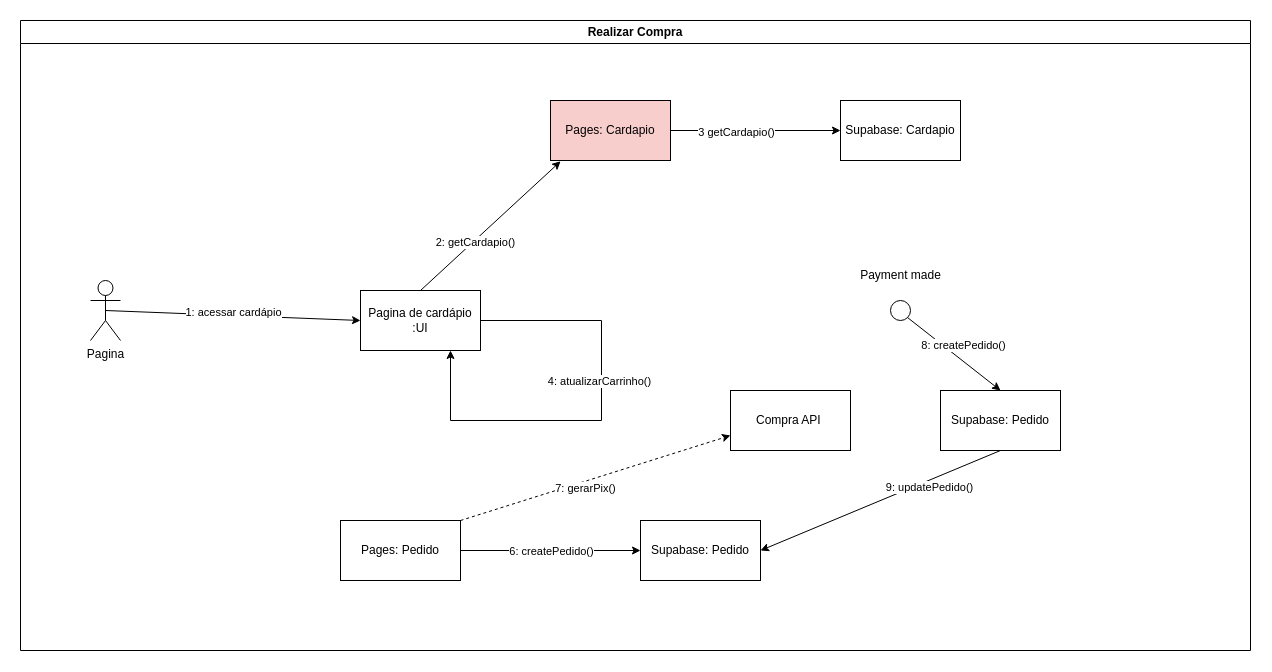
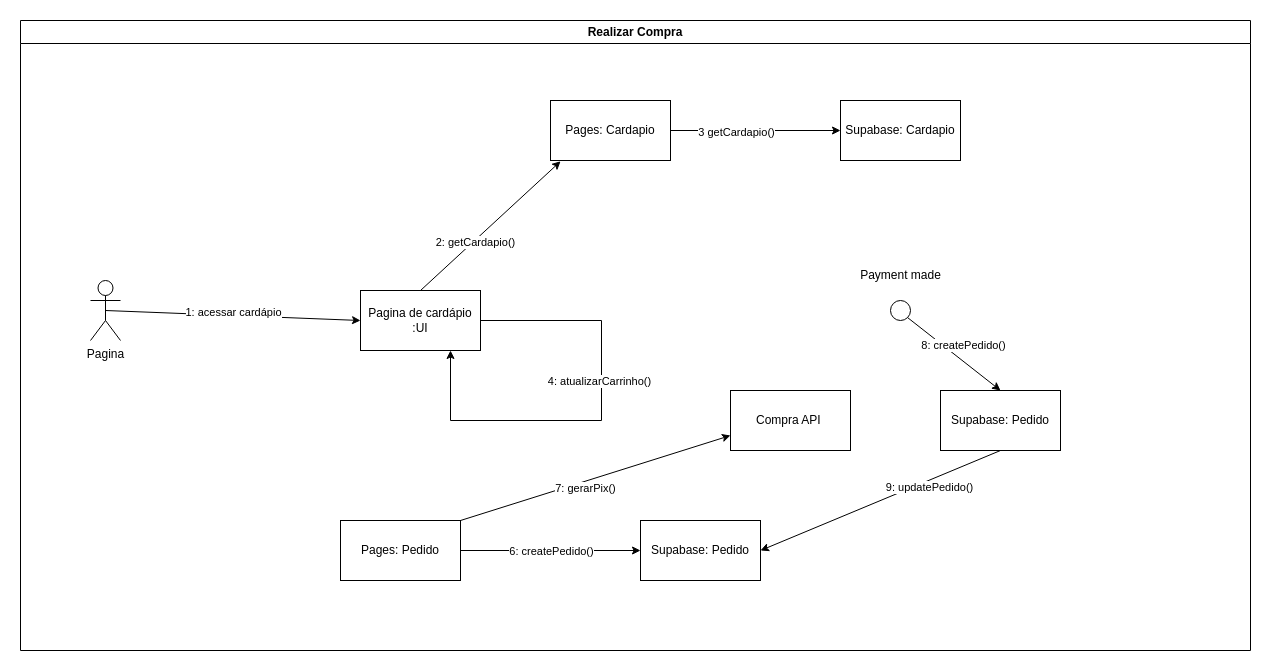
  <mxCell id="0" />
  <mxCell id="1" parent="0" />
  <mxCell id="2" value="Realizar Compra" style="swimlane;whiteSpace=wrap;html=1;" vertex="1" parent="1"><mxGeometry x="20" y="20" width="1230" height="630" as="geometry" /></mxCell>
  <mxCell id="3" value="Pagina" style="shape=umlActor;verticalLabelPosition=bottom;verticalAlign=top;html=1;outlineConnect=0;" vertex="1" parent="2"><mxGeometry x="70" y="260" width="30" height="60" as="geometry" /></mxCell>
  <mxCell id="4" style="edgeStyle=orthogonalEdgeStyle;rounded=0;orthogonalLoop=1;jettySize=auto;html=1;entryX=0.75;entryY=1;entryDx=0;entryDy=0;" edge="1" parent="2" source="6" target="6"><mxGeometry relative="1" as="geometry"><mxPoint x="580" y="400" as="targetPoint" /><Array as="points"><mxPoint x="581" y="300" /><mxPoint x="581" y="400" /><mxPoint x="430" y="400" /></Array></mxGeometry></mxCell>
  <mxCell id="5" value="4: atualizarCarrinho()" style="edgeLabel;html=1;align=center;verticalAlign=middle;resizable=0;points=[];" connectable="0" vertex="1" parent="4"><mxGeometry x="-0.364" y="-3" relative="1" as="geometry"><mxPoint y="40" as="offset" /></mxGeometry></mxCell>
  <mxCell id="6" value="Pagina de cardápio&lt;br&gt;:UI" style="rounded=0;whiteSpace=wrap;html=1;" vertex="1" parent="2"><mxGeometry x="340" y="270" width="120" height="60" as="geometry" /></mxCell>
- <mxCell id="7" value="Pages: Cardapio" style="rounded=0;whiteSpace=wrap;html=1;fillColor=#f8cecc;" vertex="1" parent="2"><mxGeometry x="530" y="80" width="120" height="60" as="geometry" /></mxCell>
+ <mxCell id="7" value="Pages: Cardapio" style="rounded=0;whiteSpace=wrap;html=1;" vertex="1" parent="2"><mxGeometry x="530" y="80" width="120" height="60" as="geometry" /></mxCell>
  <mxCell id="8" value="" style="endArrow=classic;html=1;rounded=0;exitX=0.5;exitY=0.5;exitDx=0;exitDy=0;exitPerimeter=0;entryX=0;entryY=0.5;entryDx=0;entryDy=0;" edge="1" parent="2" source="3" target="6"><mxGeometry width="50" height="50" relative="1" as="geometry"><mxPoint x="190" y="290" as="sourcePoint" /><mxPoint x="240" y="240" as="targetPoint" /></mxGeometry></mxCell>
  <mxCell id="9" value="1: acessar cardápio" style="edgeLabel;html=1;align=center;verticalAlign=middle;resizable=0;points=[];" connectable="0" vertex="1" parent="8"><mxGeometry x="-0.002" y="3" relative="1" as="geometry"><mxPoint as="offset" /></mxGeometry></mxCell>
  <mxCell id="10" value="" style="endArrow=classic;html=1;rounded=0;exitX=0.5;exitY=0;exitDx=0;exitDy=0;entryX=0.084;entryY=1.013;entryDx=0;entryDy=0;entryPerimeter=0;" edge="1" parent="2" source="6" target="7"><mxGeometry width="50" height="50" relative="1" as="geometry"><mxPoint x="410" y="240" as="sourcePoint" /><mxPoint x="690" y="240" as="targetPoint" /></mxGeometry></mxCell>
  <mxCell id="11" value="2: getCardapio()" style="edgeLabel;html=1;align=center;verticalAlign=middle;resizable=0;points=[];" connectable="0" vertex="1" parent="10"><mxGeometry x="-0.234" y="-1" relative="1" as="geometry"><mxPoint as="offset" /></mxGeometry></mxCell>
  <mxCell id="12" value="Supabase: Cardapio" style="rounded=0;whiteSpace=wrap;html=1;" vertex="1" parent="2"><mxGeometry x="820" y="80" width="120" height="60" as="geometry" /></mxCell>
  <mxCell id="13" value="" style="endArrow=classic;html=1;rounded=0;exitX=1;exitY=0.5;exitDx=0;exitDy=0;entryX=0;entryY=0.5;entryDx=0;entryDy=0;" edge="1" parent="2" source="7" target="12"><mxGeometry width="50" height="50" relative="1" as="geometry"><mxPoint x="700" y="339" as="sourcePoint" /><mxPoint x="840" y="210" as="targetPoint" /></mxGeometry></mxCell>
  <mxCell id="14" value="3 getCardapio()" style="edgeLabel;html=1;align=center;verticalAlign=middle;resizable=0;points=[];" connectable="0" vertex="1" parent="13"><mxGeometry x="-0.234" y="-1" relative="1" as="geometry"><mxPoint as="offset" /></mxGeometry></mxCell>
  <mxCell id="15" value="Pages: Pedido" style="rounded=0;whiteSpace=wrap;html=1;" vertex="1" parent="2"><mxGeometry x="320" y="500" width="120" height="60" as="geometry" /></mxCell>
  <mxCell id="16" value="Supabase: Pedido" style="rounded=0;whiteSpace=wrap;html=1;" vertex="1" parent="2"><mxGeometry x="620" y="500" width="120" height="60" as="geometry" /></mxCell>
  <mxCell id="17" value="" style="endArrow=classic;html=1;rounded=0;exitX=1;exitY=0.5;exitDx=0;exitDy=0;entryX=0;entryY=0.5;entryDx=0;entryDy=0;" edge="1" parent="2" source="15" target="16"><mxGeometry width="50" height="50" relative="1" as="geometry"><mxPoint x="518" y="470" as="sourcePoint" /><mxPoint x="510" y="640" as="targetPoint" /></mxGeometry></mxCell>
  <mxCell id="18" value="6: createPedido()" style="edgeLabel;html=1;align=center;verticalAlign=middle;resizable=0;points=[];" connectable="0" vertex="1" parent="17"><mxGeometry x="-0.234" y="-1" relative="1" as="geometry"><mxPoint x="21" y="-1" as="offset" /></mxGeometry></mxCell>
  <mxCell id="19" value="" style="ellipse;whiteSpace=wrap;html=1;aspect=fixed;" vertex="1" parent="2"><mxGeometry x="870" y="280" width="20" height="20" as="geometry" /></mxCell>
  <mxCell id="20" value="Payment made" style="text;html=1;align=center;verticalAlign=middle;resizable=0;points=[];autosize=1;strokeColor=none;fillColor=none;" vertex="1" parent="2"><mxGeometry x="830" y="240" width="100" height="30" as="geometry" /></mxCell>
  <mxCell id="21" value="Supabase: Pedido" style="rounded=0;whiteSpace=wrap;html=1;" vertex="1" parent="2"><mxGeometry x="920" y="370" width="120" height="60" as="geometry" /></mxCell>
  <mxCell id="22" value="" style="endArrow=classic;html=1;rounded=0;exitX=1;exitY=1;exitDx=0;exitDy=0;entryX=0.5;entryY=0;entryDx=0;entryDy=0;" edge="1" parent="2" source="19" target="21"><mxGeometry width="50" height="50" relative="1" as="geometry"><mxPoint x="870" y="320" as="sourcePoint" /><mxPoint x="1050" y="320" as="targetPoint" /></mxGeometry></mxCell>
  <mxCell id="23" value="8: createPedido()" style="edgeLabel;html=1;align=center;verticalAlign=middle;resizable=0;points=[];" connectable="0" vertex="1" parent="22"><mxGeometry x="-0.234" y="-1" relative="1" as="geometry"><mxPoint x="21" y="-1" as="offset" /></mxGeometry></mxCell>
  <mxCell id="24" value="Compra API&amp;nbsp;" style="rounded=0;whiteSpace=wrap;html=1;" vertex="1" parent="2"><mxGeometry x="710" y="370" width="120" height="60" as="geometry" /></mxCell>
- <mxCell id="25" value="" style="endArrow=classic;html=1;rounded=0;exitX=1;exitY=0;exitDx=0;exitDy=0;entryX=0;entryY=0.75;entryDx=0;entryDy=0;dashed=1;" edge="1" parent="2" source="15" target="24"><mxGeometry width="50" height="50" relative="1" as="geometry"><mxPoint x="460" y="480" as="sourcePoint" /><mxPoint x="640" y="480" as="targetPoint" /></mxGeometry></mxCell>
+ <mxCell id="25" value="" style="endArrow=classic;html=1;rounded=0;exitX=1;exitY=0;exitDx=0;exitDy=0;entryX=0;entryY=0.75;entryDx=0;entryDy=0;" edge="1" parent="2" source="15" target="24"><mxGeometry width="50" height="50" relative="1" as="geometry"><mxPoint x="460" y="480" as="sourcePoint" /><mxPoint x="640" y="480" as="targetPoint" /></mxGeometry></mxCell>
  <mxCell id="26" value="7: gerarPix()" style="edgeLabel;html=1;align=center;verticalAlign=middle;resizable=0;points=[];" connectable="0" vertex="1" parent="25"><mxGeometry x="-0.234" y="-1" relative="1" as="geometry"><mxPoint x="21" y="-1" as="offset" /></mxGeometry></mxCell>
  <mxCell id="27" value="" style="endArrow=classic;html=1;rounded=0;exitX=0.5;exitY=1;exitDx=0;exitDy=0;" edge="1" parent="2" source="21"><mxGeometry width="50" height="50" relative="1" as="geometry"><mxPoint x="933.5" y="460" as="sourcePoint" /><mxPoint x="740" y="530" as="targetPoint" /></mxGeometry></mxCell>
  <mxCell id="28" value="9: updatePedido()" style="edgeLabel;html=1;align=center;verticalAlign=middle;resizable=0;points=[];" connectable="0" vertex="1" parent="27"><mxGeometry x="-0.234" y="-1" relative="1" as="geometry"><mxPoint x="21" y="-1" as="offset" /></mxGeometry></mxCell>
